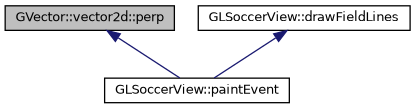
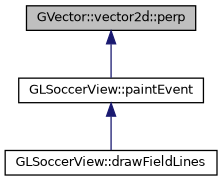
  digraph {
    rankdir=TB
    node [color=black fillcolor=white fontname=Helvetica fontsize=10 shape=record style=filled]
    edge [color=midnightblue dir=back fontname=Helvetica fontsize=10 labelfontname=Helvetica labelfontsize=10 style=solid]
    n1 [fillcolor=grey75 fontcolor=black height=0.2 label="GVector::vector2d::perp" width=0.4]
    n2 [height=0.2 label="GLSoccerView::paintEvent" width=0.4]
    n3 [height=0.2 label="GLSoccerView::drawFieldLines" width=0.4]
    n1 -> n2
-   n3 -> n2
+   n2 -> n3
  }
